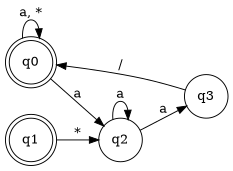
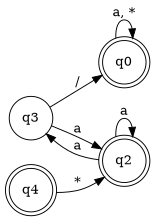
  digraph {
    rankdir=LR
    node [shape=doublecircle]
    q0
-   q2 [shape=circle]
-   q1
+   q2
+   q1 [label=q4]
    q3 [shape=circle]
    q0 -> q0 [label="a, *"]
    q2 -> q2 [label=a]
    q2 -> q3 [label=a]
    q1 -> q2 [label="*"]
    q3 -> q0 [label="/"]
-   q0 -> q2 [label=a]
+   q3 -> q2 [label=a]
  }
